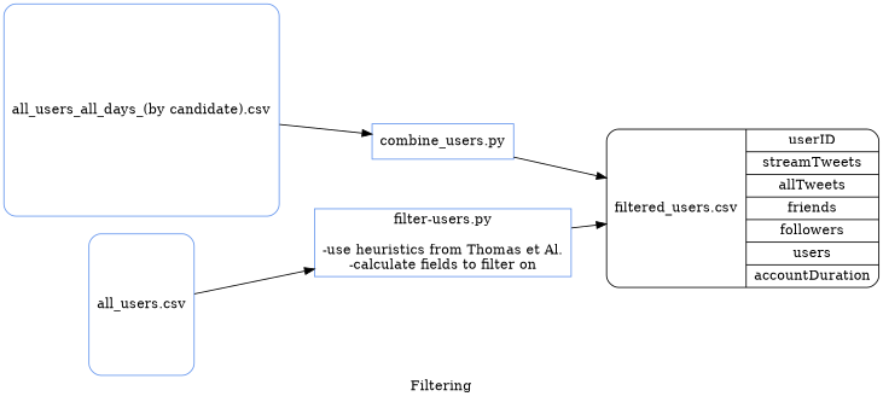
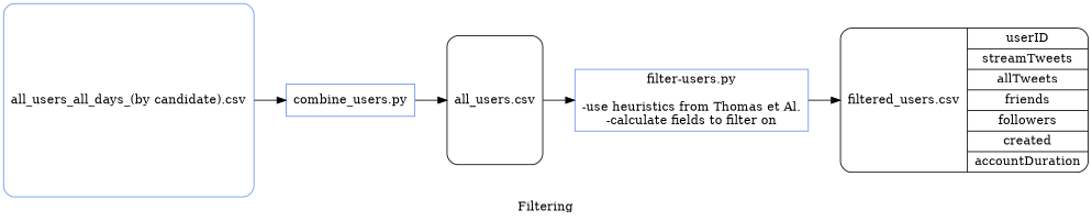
  digraph {
    label=Filtering
    rankdir=LR
    node [color="#6495ed" shape=box]
    "all_users_all_days_(by candidate).csv" [height=3 style=rounded]
    "combine_users.py"
-   "all_users.csv" [height=2 style=rounded]
+   "all_users.csv" [height=2 style=rounded color=""]
    n4 [label="filter-users.py\n\n-use heuristics from Thomas et Al.\n-calculate fields to filter on"]
-   n5 [label="{ filtered_users.csv | { userID | streamTweets | allTweets | friends | followers | users | accountDuration } }" shape=Mrecord color=""]
+   n5 [label="{ filtered_users.csv | { userID | streamTweets | allTweets | friends | followers | created | accountDuration } }" shape=Mrecord color=""]
    "all_users_all_days_(by candidate).csv" -> "combine_users.py"
-   "combine_users.py" -> n5
+   "combine_users.py" -> "all_users.csv"
    "all_users.csv" -> n4
    n4 -> n5
  }
